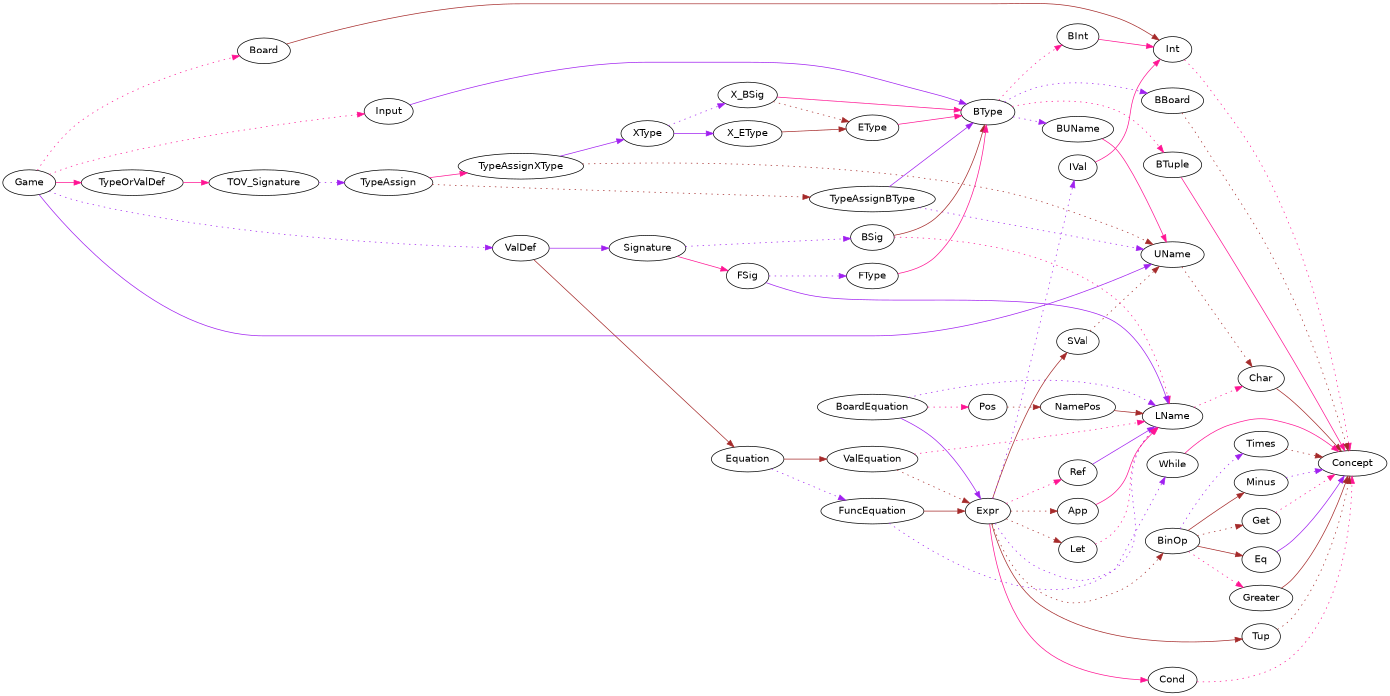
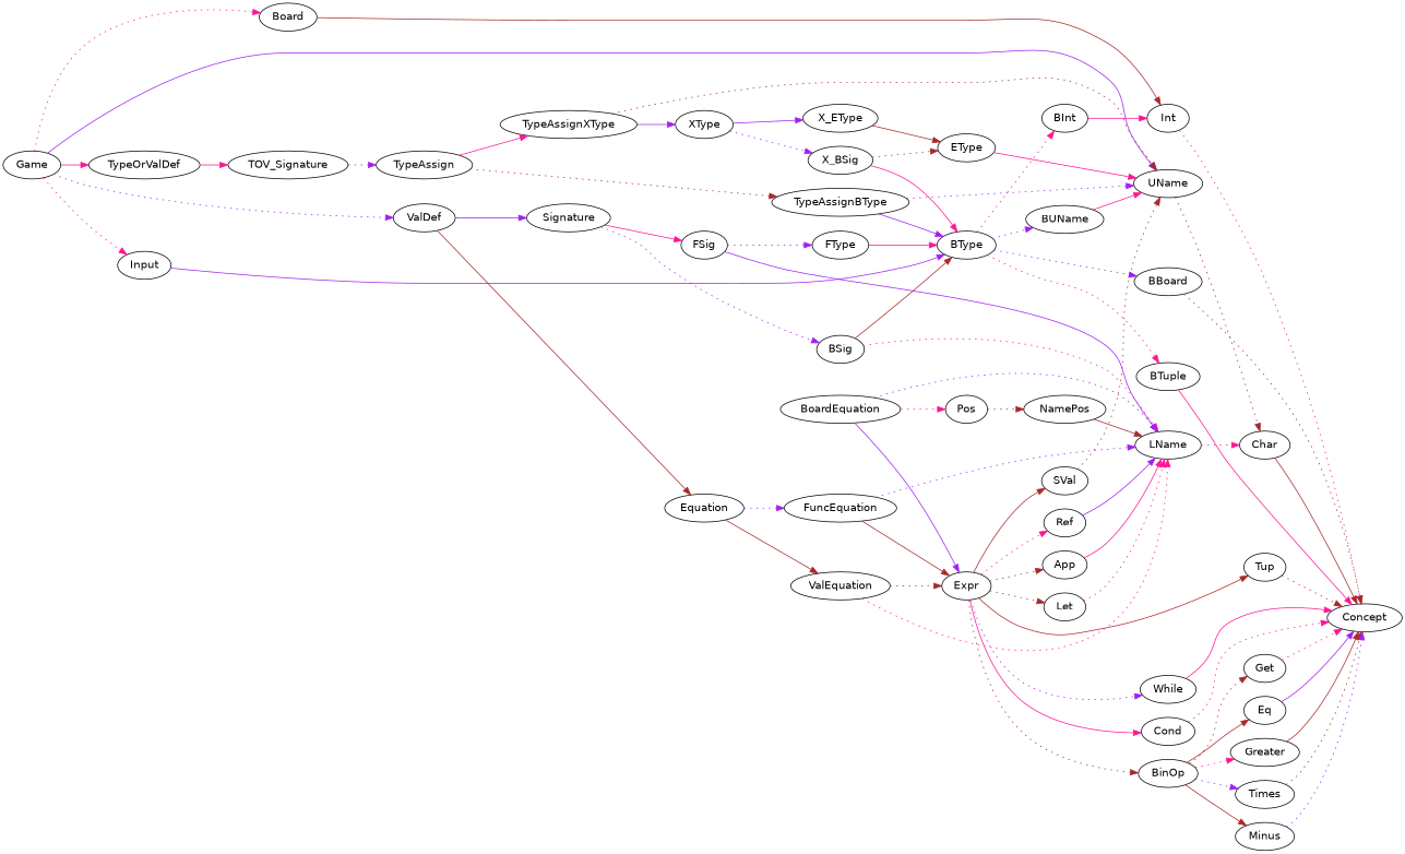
  strict digraph {
    fontname="DejaVu Sans"
    rankdir=LR
    node [fontname="DejaVu Sans"]
    edge [color=deeppink fontname="DejaVu Sans" style=dotted]
    n1 [label=Game]
    n2 [label=UName]
    n3 [label=TypeOrValDef]
    n4 [label=Board]
    n5 [label=Input]
    n6 [label=ValDef]
    n7 [label=Char]
    n8 [label=TOV_Signature]
    n9 [label=Int]
    n10 [label=BType]
    n11 [label=Signature]
    n12 [label=Equation]
    n13 [label=Concept]
    n14 [label=TypeAssign]
    n15 [label=TypeAssignXType]
    n16 [label=TypeAssignBType]
    n17 [label=XType]
    n18 [label=X_EType]
    n19 [label=X_BSig]
    n20 [label=EType]
    n21 [label=BUName]
    n22 [label=BTuple]
    n23 [label=BInt]
    n24 [label=BBoard]
    n25 [label=BSig]
    n26 [label=FSig]
    n27 [label=FuncEquation]
    n28 [label=ValEquation]
    n29 [label=LName]
    n30 [label=FType]
    n31 [label=BoardEquation]
    n32 [label=Pos]
    n33 [label=Expr]
    n34 [label=NamePos]
    n35 [label=SVal]
    n36 [label=Cond]
    n37 [label=BinOp]
    n38 [label=Ref]
-   n39 [label=IVal]
    n40 [label=App]
    n41 [label=Let]
    n42 [label=Tup]
    n43 [label=While]
    n44 [label=Eq]
    n45 [label=Greater]
    n46 [label=Times]
    n47 [label=Minus]
    n48 [label=Get]
    n1 -> n2 [color=purple style=solid]
    n1 -> n3 [style=solid]
    n1 -> n4
    n1 -> n5
    n1 -> n6 [color=purple]
    n2 -> n7 [color=brown]
    n3 -> n8 [style=solid]
    n4 -> n9 [color=brown style=solid]
    n5 -> n10 [color=purple style=solid]
    n6 -> n11 [color=purple style=solid]
    n6 -> n12 [color=brown style=solid]
    n7 -> n13 [color=brown style=solid]
    n8 -> n14 [color=purple]
    n9 -> n13
    n10 -> n21 [color=purple]
    n10 -> n22
    n10 -> n23
    n10 -> n24 [color=purple]
    n11 -> n25 [color=purple]
    n11 -> n26 [style=solid]
    n12 -> n27 [color=purple]
    n12 -> n28 [color=brown style=solid]
    n14 -> n15 [style=solid]
    n14 -> n16 [color=brown]
    n15 -> n2 [color=brown]
    n15 -> n17 [color=purple style=solid]
    n16 -> n2 [color=purple]
    n16 -> n10 [color=purple style=solid]
    n17 -> n18 [color=purple style=solid]
    n17 -> n19 [color=purple]
    n18 -> n20 [color=brown style=solid]
    n19 -> n10 [style=solid]
    n19 -> n20 [color=brown]
-   n20 -> n10 [style=solid]
+   n20 -> n2 [style=solid]
    n21 -> n2 [style=solid]
    n22 -> n13 [style=solid]
    n23 -> n9 [style=solid]
    n24 -> n13 [color=brown]
    n25 -> n10 [color=brown style=solid]
    n25 -> n29
    n26 -> n29 [color=purple style=solid]
    n26 -> n30 [color=purple]
    n27 -> n29 [color=purple]
    n27 -> n33 [color=brown style=solid]
    n28 -> n29
    n28 -> n33 [color=brown]
    n29 -> n7
    n30 -> n10 [style=solid]
    n31 -> n29 [color=purple]
    n31 -> n32
    n31 -> n33 [color=purple style=solid]
    n32 -> n34 [color=brown]
    n33 -> n35 [color=brown style=solid]
    n33 -> n36 [style=solid]
    n33 -> n37 [color=brown]
    n33 -> n38
-   n33 -> n39 [color=purple]
    n33 -> n40 [color=brown]
    n33 -> n41 [color=brown]
    n33 -> n42 [color=brown style=solid]
    n33 -> n43 [color=purple]
    n34 -> n29 [color=brown style=solid]
    n35 -> n2 [color=brown]
    n36 -> n13
    n37 -> n44 [color=brown style=solid]
    n37 -> n45
    n37 -> n46 [color=purple]
    n37 -> n47 [color=brown style=solid]
    n37 -> n48 [color=brown]
    n38 -> n29 [color=purple style=solid]
-   n39 -> n9 [style=solid]
    n40 -> n29 [style=solid]
    n41 -> n29
    n42 -> n13 [color=brown]
    n43 -> n13 [style=solid]
    n44 -> n13 [color=purple style=solid]
    n45 -> n13 [color=brown style=solid]
    n46 -> n13 [color=brown]
    n47 -> n13 [color=purple]
    n48 -> n13
  }
